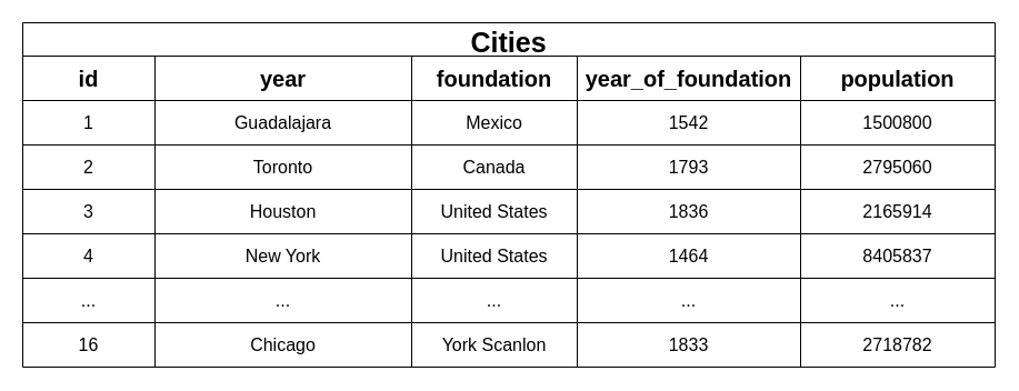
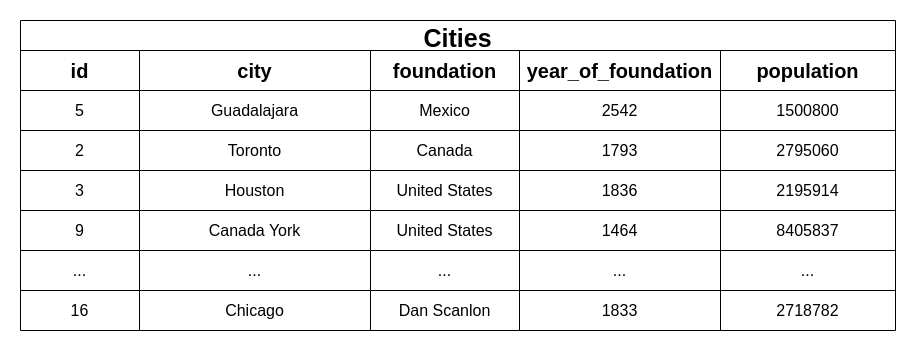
  <mxCell id="0" />
  <mxCell id="1" parent="0" />
  <mxCell id="2" value="Cities" style="shape=table;startSize=30;container=1;collapsible=0;childLayout=tableLayout;strokeColor=default;fontSize=25;fontStyle=1" vertex="1" parent="1"><mxGeometry x="20" y="20" width="875" height="310" as="geometry" /></mxCell>
  <mxCell id="3" value="" style="shape=tableRow;horizontal=0;startSize=0;swimlaneHead=0;swimlaneBody=0;strokeColor=inherit;top=0;left=0;bottom=0;right=0;collapsible=0;dropTarget=0;fillColor=none;points=[[0,0.5],[1,0.5]];portConstraint=eastwest;fontSize=16;" vertex="1" parent="2"><mxGeometry y="30" width="875" height="40" as="geometry" /></mxCell>
  <mxCell id="4" value="&lt;b&gt;&lt;font style=&quot;font-size: 20px;&quot;&gt;id&lt;/font&gt;&lt;/b&gt;" style="shape=partialRectangle;html=1;whiteSpace=wrap;connectable=0;strokeColor=inherit;overflow=hidden;fillColor=none;top=0;left=0;bottom=0;right=0;pointerEvents=1;fontSize=16;" vertex="1" parent="3"><mxGeometry width="119" height="40" as="geometry"><mxRectangle width="119" height="40" as="alternateBounds" /></mxGeometry></mxCell>
- <mxCell id="5" value="&lt;b&gt;&lt;font style=&quot;font-size: 20px;&quot;&gt;year&lt;/font&gt;&lt;/b&gt;" style="shape=partialRectangle;html=1;whiteSpace=wrap;connectable=0;strokeColor=inherit;overflow=hidden;fillColor=none;top=0;left=0;bottom=0;right=0;pointerEvents=1;fontSize=16;" vertex="1" parent="3"><mxGeometry x="119" width="231" height="40" as="geometry"><mxRectangle width="231" height="40" as="alternateBounds" /></mxGeometry></mxCell>
+ <mxCell id="5" value="&lt;b&gt;&lt;font style=&quot;font-size: 20px;&quot;&gt;city&lt;/font&gt;&lt;/b&gt;" style="shape=partialRectangle;html=1;whiteSpace=wrap;connectable=0;strokeColor=inherit;overflow=hidden;fillColor=none;top=0;left=0;bottom=0;right=0;pointerEvents=1;fontSize=16;" vertex="1" parent="3"><mxGeometry x="119" width="231" height="40" as="geometry"><mxRectangle width="231" height="40" as="alternateBounds" /></mxGeometry></mxCell>
  <mxCell id="6" value="&lt;b&gt;&lt;font style=&quot;font-size: 20px;&quot;&gt;foundation&lt;/font&gt;&lt;/b&gt;" style="shape=partialRectangle;html=1;whiteSpace=wrap;connectable=0;strokeColor=inherit;overflow=hidden;fillColor=none;top=0;left=0;bottom=0;right=0;pointerEvents=1;fontSize=16;" vertex="1" parent="3"><mxGeometry x="350" width="149" height="40" as="geometry"><mxRectangle width="149" height="40" as="alternateBounds" /></mxGeometry></mxCell>
  <mxCell id="7" value="&lt;b&gt;&lt;font style=&quot;font-size: 20px;&quot;&gt;year_of_foundation&lt;/font&gt;&lt;/b&gt;" style="shape=partialRectangle;html=1;whiteSpace=wrap;connectable=0;strokeColor=inherit;overflow=hidden;fillColor=none;top=0;left=0;bottom=0;right=0;pointerEvents=1;fontSize=16;" vertex="1" parent="3"><mxGeometry x="499" width="201" height="40" as="geometry"><mxRectangle width="201" height="40" as="alternateBounds" /></mxGeometry></mxCell>
  <mxCell id="8" value="&lt;b&gt;&lt;font style=&quot;font-size: 20px;&quot;&gt;population&lt;/font&gt;&lt;/b&gt;" style="shape=partialRectangle;html=1;whiteSpace=wrap;connectable=0;strokeColor=inherit;overflow=hidden;fillColor=none;top=0;left=0;bottom=0;right=0;pointerEvents=1;fontSize=16;" vertex="1" parent="3"><mxGeometry x="700" width="175" height="40" as="geometry"><mxRectangle width="175" height="40" as="alternateBounds" /></mxGeometry></mxCell>
  <mxCell id="9" value="" style="shape=tableRow;horizontal=0;startSize=0;swimlaneHead=0;swimlaneBody=0;strokeColor=inherit;top=0;left=0;bottom=0;right=0;collapsible=0;dropTarget=0;fillColor=none;points=[[0,0.5],[1,0.5]];portConstraint=eastwest;fontSize=16;" vertex="1" parent="2"><mxGeometry y="70" width="875" height="40" as="geometry" /></mxCell>
- <mxCell id="10" value="1" style="shape=partialRectangle;html=1;whiteSpace=wrap;connectable=0;strokeColor=inherit;overflow=hidden;fillColor=none;top=0;left=0;bottom=0;right=0;pointerEvents=1;fontSize=16;" vertex="1" parent="9"><mxGeometry width="119" height="40" as="geometry"><mxRectangle width="119" height="40" as="alternateBounds" /></mxGeometry></mxCell>
+ <mxCell id="10" value="5" style="shape=partialRectangle;html=1;whiteSpace=wrap;connectable=0;strokeColor=inherit;overflow=hidden;fillColor=none;top=0;left=0;bottom=0;right=0;pointerEvents=1;fontSize=16;" vertex="1" parent="9"><mxGeometry width="119" height="40" as="geometry"><mxRectangle width="119" height="40" as="alternateBounds" /></mxGeometry></mxCell>
  <mxCell id="11" value="Guadalajara" style="shape=partialRectangle;html=1;whiteSpace=wrap;connectable=0;strokeColor=inherit;overflow=hidden;fillColor=none;top=0;left=0;bottom=0;right=0;pointerEvents=1;fontSize=16;" vertex="1" parent="9"><mxGeometry x="119" width="231" height="40" as="geometry"><mxRectangle width="231" height="40" as="alternateBounds" /></mxGeometry></mxCell>
  <mxCell id="12" value="Mexico" style="shape=partialRectangle;html=1;whiteSpace=wrap;connectable=0;strokeColor=inherit;overflow=hidden;fillColor=none;top=0;left=0;bottom=0;right=0;pointerEvents=1;fontSize=16;" vertex="1" parent="9"><mxGeometry x="350" width="149" height="40" as="geometry"><mxRectangle width="149" height="40" as="alternateBounds" /></mxGeometry></mxCell>
- <mxCell id="13" value="1542" style="shape=partialRectangle;html=1;whiteSpace=wrap;connectable=0;strokeColor=inherit;overflow=hidden;fillColor=none;top=0;left=0;bottom=0;right=0;pointerEvents=1;fontSize=16;" vertex="1" parent="9"><mxGeometry x="499" width="201" height="40" as="geometry"><mxRectangle width="201" height="40" as="alternateBounds" /></mxGeometry></mxCell>
+ <mxCell id="13" value="2542" style="shape=partialRectangle;html=1;whiteSpace=wrap;connectable=0;strokeColor=inherit;overflow=hidden;fillColor=none;top=0;left=0;bottom=0;right=0;pointerEvents=1;fontSize=16;" vertex="1" parent="9"><mxGeometry x="499" width="201" height="40" as="geometry"><mxRectangle width="201" height="40" as="alternateBounds" /></mxGeometry></mxCell>
  <mxCell id="14" value="1500800" style="shape=partialRectangle;html=1;whiteSpace=wrap;connectable=0;strokeColor=inherit;overflow=hidden;fillColor=none;top=0;left=0;bottom=0;right=0;pointerEvents=1;fontSize=16;" vertex="1" parent="9"><mxGeometry x="700" width="175" height="40" as="geometry"><mxRectangle width="175" height="40" as="alternateBounds" /></mxGeometry></mxCell>
  <mxCell id="15" value="" style="shape=tableRow;horizontal=0;startSize=0;swimlaneHead=0;swimlaneBody=0;strokeColor=inherit;top=0;left=0;bottom=0;right=0;collapsible=0;dropTarget=0;fillColor=none;points=[[0,0.5],[1,0.5]];portConstraint=eastwest;fontSize=16;" vertex="1" parent="2"><mxGeometry y="110" width="875" height="40" as="geometry" /></mxCell>
  <mxCell id="16" value="2" style="shape=partialRectangle;html=1;whiteSpace=wrap;connectable=0;strokeColor=inherit;overflow=hidden;fillColor=none;top=0;left=0;bottom=0;right=0;pointerEvents=1;fontSize=16;" vertex="1" parent="15"><mxGeometry width="119" height="40" as="geometry"><mxRectangle width="119" height="40" as="alternateBounds" /></mxGeometry></mxCell>
  <mxCell id="17" value="Toronto" style="shape=partialRectangle;html=1;whiteSpace=wrap;connectable=0;strokeColor=inherit;overflow=hidden;fillColor=none;top=0;left=0;bottom=0;right=0;pointerEvents=1;fontSize=16;" vertex="1" parent="15"><mxGeometry x="119" width="231" height="40" as="geometry"><mxRectangle width="231" height="40" as="alternateBounds" /></mxGeometry></mxCell>
  <mxCell id="18" value="Canada" style="shape=partialRectangle;html=1;whiteSpace=wrap;connectable=0;strokeColor=inherit;overflow=hidden;fillColor=none;top=0;left=0;bottom=0;right=0;pointerEvents=1;fontSize=16;" vertex="1" parent="15"><mxGeometry x="350" width="149" height="40" as="geometry"><mxRectangle width="149" height="40" as="alternateBounds" /></mxGeometry></mxCell>
  <mxCell id="19" value="1793" style="shape=partialRectangle;html=1;whiteSpace=wrap;connectable=0;strokeColor=inherit;overflow=hidden;fillColor=none;top=0;left=0;bottom=0;right=0;pointerEvents=1;fontSize=16;" vertex="1" parent="15"><mxGeometry x="499" width="201" height="40" as="geometry"><mxRectangle width="201" height="40" as="alternateBounds" /></mxGeometry></mxCell>
  <mxCell id="20" value="2795060" style="shape=partialRectangle;html=1;whiteSpace=wrap;connectable=0;strokeColor=inherit;overflow=hidden;fillColor=none;top=0;left=0;bottom=0;right=0;pointerEvents=1;fontSize=16;" vertex="1" parent="15"><mxGeometry x="700" width="175" height="40" as="geometry"><mxRectangle width="175" height="40" as="alternateBounds" /></mxGeometry></mxCell>
  <mxCell id="21" style="shape=tableRow;horizontal=0;startSize=0;swimlaneHead=0;swimlaneBody=0;strokeColor=inherit;top=0;left=0;bottom=0;right=0;collapsible=0;dropTarget=0;fillColor=none;points=[[0,0.5],[1,0.5]];portConstraint=eastwest;fontSize=16;" vertex="1" parent="2"><mxGeometry y="150" width="875" height="40" as="geometry" /></mxCell>
  <mxCell id="22" value="3" style="shape=partialRectangle;html=1;whiteSpace=wrap;connectable=0;strokeColor=inherit;overflow=hidden;fillColor=none;top=0;left=0;bottom=0;right=0;pointerEvents=1;fontSize=16;" vertex="1" parent="21"><mxGeometry width="119" height="40" as="geometry"><mxRectangle width="119" height="40" as="alternateBounds" /></mxGeometry></mxCell>
  <mxCell id="23" value="Houston" style="shape=partialRectangle;html=1;whiteSpace=wrap;connectable=0;strokeColor=inherit;overflow=hidden;fillColor=none;top=0;left=0;bottom=0;right=0;pointerEvents=1;fontSize=16;" vertex="1" parent="21"><mxGeometry x="119" width="231" height="40" as="geometry"><mxRectangle width="231" height="40" as="alternateBounds" /></mxGeometry></mxCell>
  <mxCell id="24" value="United States" style="shape=partialRectangle;html=1;whiteSpace=wrap;connectable=0;strokeColor=inherit;overflow=hidden;fillColor=none;top=0;left=0;bottom=0;right=0;pointerEvents=1;fontSize=16;" vertex="1" parent="21"><mxGeometry x="350" width="149" height="40" as="geometry"><mxRectangle width="149" height="40" as="alternateBounds" /></mxGeometry></mxCell>
  <mxCell id="25" value="1836" style="shape=partialRectangle;html=1;whiteSpace=wrap;connectable=0;strokeColor=inherit;overflow=hidden;fillColor=none;top=0;left=0;bottom=0;right=0;pointerEvents=1;fontSize=16;" vertex="1" parent="21"><mxGeometry x="499" width="201" height="40" as="geometry"><mxRectangle width="201" height="40" as="alternateBounds" /></mxGeometry></mxCell>
- <mxCell id="26" value="2165914" style="shape=partialRectangle;html=1;whiteSpace=wrap;connectable=0;strokeColor=inherit;overflow=hidden;fillColor=none;top=0;left=0;bottom=0;right=0;pointerEvents=1;fontSize=16;" vertex="1" parent="21"><mxGeometry x="700" width="175" height="40" as="geometry"><mxRectangle width="175" height="40" as="alternateBounds" /></mxGeometry></mxCell>
+ <mxCell id="26" value="2195914" style="shape=partialRectangle;html=1;whiteSpace=wrap;connectable=0;strokeColor=inherit;overflow=hidden;fillColor=none;top=0;left=0;bottom=0;right=0;pointerEvents=1;fontSize=16;" vertex="1" parent="21"><mxGeometry x="700" width="175" height="40" as="geometry"><mxRectangle width="175" height="40" as="alternateBounds" /></mxGeometry></mxCell>
  <mxCell id="27" style="shape=tableRow;horizontal=0;startSize=0;swimlaneHead=0;swimlaneBody=0;strokeColor=inherit;top=0;left=0;bottom=0;right=0;collapsible=0;dropTarget=0;fillColor=none;points=[[0,0.5],[1,0.5]];portConstraint=eastwest;fontSize=16;" vertex="1" parent="2"><mxGeometry y="190" width="875" height="40" as="geometry" /></mxCell>
- <mxCell id="28" value="4" style="shape=partialRectangle;html=1;whiteSpace=wrap;connectable=0;strokeColor=inherit;overflow=hidden;fillColor=none;top=0;left=0;bottom=0;right=0;pointerEvents=1;fontSize=16;" vertex="1" parent="27"><mxGeometry width="119" height="40" as="geometry"><mxRectangle width="119" height="40" as="alternateBounds" /></mxGeometry></mxCell>
- <mxCell id="29" value="New York" style="shape=partialRectangle;html=1;whiteSpace=wrap;connectable=0;strokeColor=inherit;overflow=hidden;fillColor=none;top=0;left=0;bottom=0;right=0;pointerEvents=1;fontSize=16;" vertex="1" parent="27"><mxGeometry x="119" width="231" height="40" as="geometry"><mxRectangle width="231" height="40" as="alternateBounds" /></mxGeometry></mxCell>
+ <mxCell id="28" value="9" style="shape=partialRectangle;html=1;whiteSpace=wrap;connectable=0;strokeColor=inherit;overflow=hidden;fillColor=none;top=0;left=0;bottom=0;right=0;pointerEvents=1;fontSize=16;" vertex="1" parent="27"><mxGeometry width="119" height="40" as="geometry"><mxRectangle width="119" height="40" as="alternateBounds" /></mxGeometry></mxCell>
+ <mxCell id="29" value="Canada York" style="shape=partialRectangle;html=1;whiteSpace=wrap;connectable=0;strokeColor=inherit;overflow=hidden;fillColor=none;top=0;left=0;bottom=0;right=0;pointerEvents=1;fontSize=16;" vertex="1" parent="27"><mxGeometry x="119" width="231" height="40" as="geometry"><mxRectangle width="231" height="40" as="alternateBounds" /></mxGeometry></mxCell>
  <mxCell id="30" value="United States" style="shape=partialRectangle;html=1;whiteSpace=wrap;connectable=0;strokeColor=inherit;overflow=hidden;fillColor=none;top=0;left=0;bottom=0;right=0;pointerEvents=1;fontSize=16;" vertex="1" parent="27"><mxGeometry x="350" width="149" height="40" as="geometry"><mxRectangle width="149" height="40" as="alternateBounds" /></mxGeometry></mxCell>
  <mxCell id="31" value="1464" style="shape=partialRectangle;html=1;whiteSpace=wrap;connectable=0;strokeColor=inherit;overflow=hidden;fillColor=none;top=0;left=0;bottom=0;right=0;pointerEvents=1;fontSize=16;" vertex="1" parent="27"><mxGeometry x="499" width="201" height="40" as="geometry"><mxRectangle width="201" height="40" as="alternateBounds" /></mxGeometry></mxCell>
  <mxCell id="32" value="8405837" style="shape=partialRectangle;html=1;whiteSpace=wrap;connectable=0;strokeColor=inherit;overflow=hidden;fillColor=none;top=0;left=0;bottom=0;right=0;pointerEvents=1;fontSize=16;" vertex="1" parent="27"><mxGeometry x="700" width="175" height="40" as="geometry"><mxRectangle width="175" height="40" as="alternateBounds" /></mxGeometry></mxCell>
  <mxCell id="33" style="shape=tableRow;horizontal=0;startSize=0;swimlaneHead=0;swimlaneBody=0;strokeColor=inherit;top=0;left=0;bottom=0;right=0;collapsible=0;dropTarget=0;fillColor=none;points=[[0,0.5],[1,0.5]];portConstraint=eastwest;fontSize=16;" vertex="1" parent="2"><mxGeometry y="230" width="875" height="40" as="geometry" /></mxCell>
  <mxCell id="34" value="..." style="shape=partialRectangle;html=1;whiteSpace=wrap;connectable=0;strokeColor=inherit;overflow=hidden;fillColor=none;top=0;left=0;bottom=0;right=0;pointerEvents=1;fontSize=16;" vertex="1" parent="33"><mxGeometry width="119" height="40" as="geometry"><mxRectangle width="119" height="40" as="alternateBounds" /></mxGeometry></mxCell>
  <mxCell id="35" value="..." style="shape=partialRectangle;html=1;whiteSpace=wrap;connectable=0;strokeColor=inherit;overflow=hidden;fillColor=none;top=0;left=0;bottom=0;right=0;pointerEvents=1;fontSize=16;" vertex="1" parent="33"><mxGeometry x="119" width="231" height="40" as="geometry"><mxRectangle width="231" height="40" as="alternateBounds" /></mxGeometry></mxCell>
  <mxCell id="36" value="..." style="shape=partialRectangle;html=1;whiteSpace=wrap;connectable=0;strokeColor=inherit;overflow=hidden;fillColor=none;top=0;left=0;bottom=0;right=0;pointerEvents=1;fontSize=16;" vertex="1" parent="33"><mxGeometry x="350" width="149" height="40" as="geometry"><mxRectangle width="149" height="40" as="alternateBounds" /></mxGeometry></mxCell>
  <mxCell id="37" value="..." style="shape=partialRectangle;html=1;whiteSpace=wrap;connectable=0;strokeColor=inherit;overflow=hidden;fillColor=none;top=0;left=0;bottom=0;right=0;pointerEvents=1;fontSize=16;" vertex="1" parent="33"><mxGeometry x="499" width="201" height="40" as="geometry"><mxRectangle width="201" height="40" as="alternateBounds" /></mxGeometry></mxCell>
  <mxCell id="38" value="..." style="shape=partialRectangle;html=1;whiteSpace=wrap;connectable=0;strokeColor=inherit;overflow=hidden;fillColor=none;top=0;left=0;bottom=0;right=0;pointerEvents=1;fontSize=16;" vertex="1" parent="33"><mxGeometry x="700" width="175" height="40" as="geometry"><mxRectangle width="175" height="40" as="alternateBounds" /></mxGeometry></mxCell>
  <mxCell id="39" style="shape=tableRow;horizontal=0;startSize=0;swimlaneHead=0;swimlaneBody=0;strokeColor=inherit;top=0;left=0;bottom=0;right=0;collapsible=0;dropTarget=0;fillColor=none;points=[[0,0.5],[1,0.5]];portConstraint=eastwest;fontSize=16;" vertex="1" parent="2"><mxGeometry y="270" width="875" height="40" as="geometry" /></mxCell>
  <mxCell id="40" value="16" style="shape=partialRectangle;html=1;whiteSpace=wrap;connectable=0;strokeColor=inherit;overflow=hidden;fillColor=none;top=0;left=0;bottom=0;right=0;pointerEvents=1;fontSize=16;" vertex="1" parent="39"><mxGeometry width="119" height="40" as="geometry"><mxRectangle width="119" height="40" as="alternateBounds" /></mxGeometry></mxCell>
  <mxCell id="41" value="Chicago" style="shape=partialRectangle;html=1;whiteSpace=wrap;connectable=0;strokeColor=inherit;overflow=hidden;fillColor=none;top=0;left=0;bottom=0;right=0;pointerEvents=1;fontSize=16;" vertex="1" parent="39"><mxGeometry x="119" width="231" height="40" as="geometry"><mxRectangle width="231" height="40" as="alternateBounds" /></mxGeometry></mxCell>
- <mxCell id="42" value="York Scanlon" style="shape=partialRectangle;html=1;whiteSpace=wrap;connectable=0;strokeColor=inherit;overflow=hidden;fillColor=none;top=0;left=0;bottom=0;right=0;pointerEvents=1;fontSize=16;" vertex="1" parent="39"><mxGeometry x="350" width="149" height="40" as="geometry"><mxRectangle width="149" height="40" as="alternateBounds" /></mxGeometry></mxCell>
+ <mxCell id="42" value="Dan Scanlon" style="shape=partialRectangle;html=1;whiteSpace=wrap;connectable=0;strokeColor=inherit;overflow=hidden;fillColor=none;top=0;left=0;bottom=0;right=0;pointerEvents=1;fontSize=16;" vertex="1" parent="39"><mxGeometry x="350" width="149" height="40" as="geometry"><mxRectangle width="149" height="40" as="alternateBounds" /></mxGeometry></mxCell>
  <mxCell id="43" value="1833" style="shape=partialRectangle;html=1;whiteSpace=wrap;connectable=0;strokeColor=inherit;overflow=hidden;fillColor=none;top=0;left=0;bottom=0;right=0;pointerEvents=1;fontSize=16;" vertex="1" parent="39"><mxGeometry x="499" width="201" height="40" as="geometry"><mxRectangle width="201" height="40" as="alternateBounds" /></mxGeometry></mxCell>
  <mxCell id="44" value="2718782" style="shape=partialRectangle;html=1;whiteSpace=wrap;connectable=0;strokeColor=inherit;overflow=hidden;fillColor=none;top=0;left=0;bottom=0;right=0;pointerEvents=1;fontSize=16;" vertex="1" parent="39"><mxGeometry x="700" width="175" height="40" as="geometry"><mxRectangle width="175" height="40" as="alternateBounds" /></mxGeometry></mxCell>
